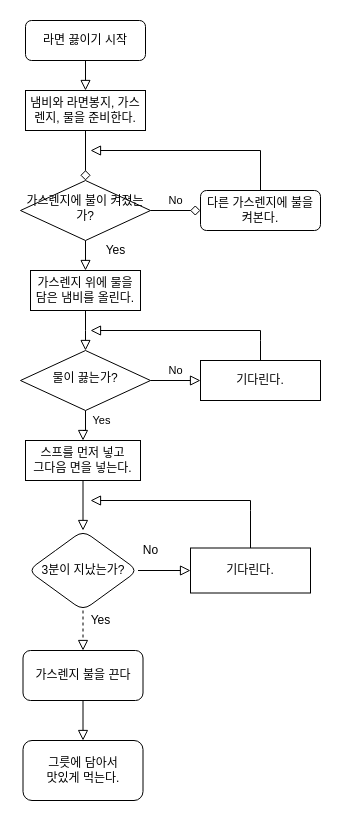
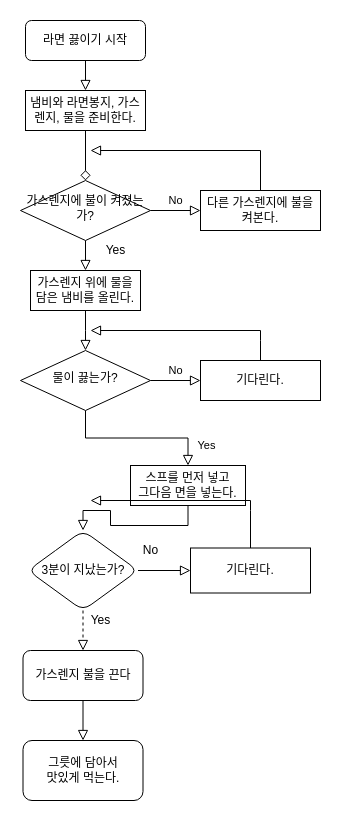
  <mxCell id="0" />
  <mxCell id="1" parent="0" />
  <mxCell id="2" value="" style="rounded=0;html=1;jettySize=auto;orthogonalLoop=1;fontSize=11;endArrow=block;endFill=0;endSize=8;strokeWidth=1;shadow=0;labelBackgroundColor=none;edgeStyle=orthogonalEdgeStyle;" parent="1" edge="1"><mxGeometry relative="1" as="geometry"><mxPoint x="85" y="60" as="sourcePoint" /><mxPoint x="85" y="90" as="targetPoint" /></mxGeometry></mxCell>
  <mxCell id="3" value="라면 끓이기 시작" style="rounded=1;whiteSpace=wrap;html=1;fontSize=12;glass=0;strokeWidth=1;shadow=0;" parent="1" vertex="1"><mxGeometry x="25" y="20" width="120" height="40" as="geometry" /></mxCell>
- <mxCell id="4" value="No" style="edgeStyle=orthogonalEdgeStyle;rounded=0;html=1;jettySize=auto;orthogonalLoop=1;fontSize=11;endArrow=diamond;endFill=0;endSize=8;strokeWidth=1;shadow=0;labelBackgroundColor=none;" parent="1" source="6" target="8" edge="1"><mxGeometry y="10" relative="1" as="geometry"><mxPoint as="offset" /></mxGeometry></mxCell>
+ <mxCell id="4" value="No" style="edgeStyle=orthogonalEdgeStyle;rounded=0;html=1;jettySize=auto;orthogonalLoop=1;fontSize=11;endArrow=block;endFill=0;endSize=8;strokeWidth=1;shadow=0;labelBackgroundColor=none;" parent="1" source="6" target="8" edge="1"><mxGeometry y="10" relative="1" as="geometry"><mxPoint as="offset" /></mxGeometry></mxCell>
  <mxCell id="5" value="" style="edgeStyle=orthogonalEdgeStyle;rounded=0;orthogonalLoop=1;jettySize=auto;html=1;shadow=0;labelBackgroundColor=none;endArrow=block;endFill=0;endSize=8;strokeWidth=1;" parent="1" source="6" target="18" edge="1"><mxGeometry relative="1" as="geometry" /></mxCell>
  <mxCell id="6" value="가스렌지에 불이 켜졌는가?" style="rhombus;whiteSpace=wrap;html=1;shadow=0;fontFamily=Helvetica;fontSize=12;align=center;strokeWidth=1;spacing=6;spacingTop=-4;" parent="1" vertex="1"><mxGeometry x="20" y="180" width="130" height="60" as="geometry" /></mxCell>
  <mxCell id="7" style="edgeStyle=orthogonalEdgeStyle;rounded=0;orthogonalLoop=1;jettySize=auto;html=1;shadow=0;labelBackgroundColor=none;endArrow=block;endFill=0;endSize=8;strokeWidth=1;" parent="1" source="8" edge="1"><mxGeometry relative="1" as="geometry"><mxPoint x="90" y="150" as="targetPoint" /><Array as="points"><mxPoint x="260" y="150" /></Array></mxGeometry></mxCell>
- <mxCell id="8" value="다른 가스렌지에 불을 켜본다." style="whiteSpace=wrap;html=1;fontSize=12;glass=0;strokeWidth=1;shadow=0;rounded=1;" parent="1" vertex="1"><mxGeometry x="200" y="190" width="120" height="40" as="geometry" /></mxCell>
+ <mxCell id="8" value="다른 가스렌지에 불을 켜본다." style="whiteSpace=wrap;html=1;fontSize=12;glass=0;strokeWidth=1;shadow=0;" parent="1" vertex="1"><mxGeometry x="200" y="190" width="120" height="40" as="geometry" /></mxCell>
  <mxCell id="9" value="Yes" style="rounded=0;html=1;jettySize=auto;orthogonalLoop=1;fontSize=11;endArrow=block;endFill=0;endSize=8;strokeWidth=1;shadow=0;labelBackgroundColor=none;edgeStyle=orthogonalEdgeStyle;entryX=0.5;entryY=0;entryDx=0;entryDy=0;" parent="1" source="19" target="22" edge="1"><mxGeometry x="-1" y="63" relative="1" as="geometry"><mxPoint x="-45" y="-60" as="offset" /><mxPoint x="82.5" y="510" as="targetPoint" /></mxGeometry></mxCell>
  <mxCell id="10" value="No" style="edgeStyle=orthogonalEdgeStyle;rounded=0;html=1;jettySize=auto;orthogonalLoop=1;fontSize=11;endArrow=block;endFill=0;endSize=8;strokeWidth=1;shadow=0;labelBackgroundColor=none;" parent="1" source="12" target="14" edge="1"><mxGeometry y="10" relative="1" as="geometry"><mxPoint as="offset" /></mxGeometry></mxCell>
  <mxCell id="11" style="edgeStyle=orthogonalEdgeStyle;rounded=0;orthogonalLoop=1;jettySize=auto;html=1;entryX=0.5;entryY=0;entryDx=0;entryDy=0;shadow=0;labelBackgroundColor=none;endArrow=block;endFill=0;endSize=8;strokeWidth=1;" parent="1" source="12" target="19" edge="1"><mxGeometry relative="1" as="geometry" /></mxCell>
  <mxCell id="12" value="물이 끓는가?" style="rhombus;whiteSpace=wrap;html=1;shadow=0;fontFamily=Helvetica;fontSize=12;align=center;strokeWidth=1;spacing=6;spacingTop=-4;" parent="1" vertex="1"><mxGeometry x="20" y="350" width="130" height="60" as="geometry" /></mxCell>
  <mxCell id="13" style="edgeStyle=orthogonalEdgeStyle;rounded=0;orthogonalLoop=1;jettySize=auto;html=1;shadow=0;labelBackgroundColor=none;endArrow=block;endFill=0;endSize=8;strokeWidth=1;exitX=0.5;exitY=0;exitDx=0;exitDy=0;" parent="1" source="14" edge="1"><mxGeometry relative="1" as="geometry"><mxPoint x="90" y="330" as="targetPoint" /><Array as="points"><mxPoint x="260" y="340" /><mxPoint x="260" y="340" /></Array></mxGeometry></mxCell>
  <mxCell id="14" value="기다린다." style="whiteSpace=wrap;html=1;fontSize=12;glass=0;strokeWidth=1;shadow=0;" parent="1" vertex="1"><mxGeometry x="200" y="360" width="120" height="40" as="geometry" /></mxCell>
  <mxCell id="15" style="edgeStyle=orthogonalEdgeStyle;rounded=0;orthogonalLoop=1;jettySize=auto;html=1;entryX=0.5;entryY=0;entryDx=0;entryDy=0;shadow=0;labelBackgroundColor=none;endArrow=diamond;endFill=0;endSize=8;strokeWidth=1;" parent="1" source="16" target="6" edge="1"><mxGeometry relative="1" as="geometry"><mxPoint x="70" y="170" as="targetPoint" /><Array as="points" /></mxGeometry></mxCell>
  <mxCell id="16" value="냄비와 라면봉지, 가스렌지, 물을 준비한다." style="rounded=0;whiteSpace=wrap;html=1;" parent="1" vertex="1"><mxGeometry x="25" y="90" width="120" height="40" as="geometry" /></mxCell>
  <mxCell id="17" style="edgeStyle=orthogonalEdgeStyle;rounded=0;orthogonalLoop=1;jettySize=auto;html=1;shadow=0;labelBackgroundColor=none;endArrow=block;endFill=0;endSize=8;strokeWidth=1;" parent="1" source="18" edge="1"><mxGeometry relative="1" as="geometry"><mxPoint x="85" y="350" as="targetPoint" /></mxGeometry></mxCell>
  <mxCell id="18" value="가스렌지 위에 물을 담은 냄비를 올린다." style="rounded=0;whiteSpace=wrap;html=1;" parent="1" vertex="1"><mxGeometry x="30" y="270" width="110" height="40" as="geometry" /></mxCell>
- <mxCell id="19" value="스프를 먼저 넣고&lt;br&gt;그다음 면을 넣는다." style="rounded=0;whiteSpace=wrap;html=1;shadow=0;glass=0;strokeWidth=1;" parent="1" vertex="1"><mxGeometry x="25" y="440" width="115" height="40" as="geometry" /></mxCell>
+ <mxCell id="19" value="스프를 먼저 넣고&lt;br&gt;그다음 면을 넣는다." style="rounded=0;whiteSpace=wrap;html=1;shadow=0;glass=0;strokeWidth=1;" parent="1" vertex="1"><mxGeometry x="130" y="465" width="115" height="40" as="geometry" /></mxCell>
  <mxCell id="20" style="edgeStyle=orthogonalEdgeStyle;rounded=0;orthogonalLoop=1;jettySize=auto;html=1;entryX=0;entryY=0.5;entryDx=0;entryDy=0;shadow=0;labelBackgroundColor=none;endArrow=block;endFill=0;endSize=8;strokeWidth=1;" parent="1" source="22" target="24" edge="1"><mxGeometry relative="1" as="geometry" /></mxCell>
  <mxCell id="21" style="edgeStyle=orthogonalEdgeStyle;rounded=0;orthogonalLoop=1;jettySize=auto;html=1;entryX=0.5;entryY=0;entryDx=0;entryDy=0;shadow=0;labelBackgroundColor=none;endArrow=block;endFill=0;endSize=8;strokeWidth=1;dashed=1;" parent="1" source="22" target="27" edge="1"><mxGeometry relative="1" as="geometry" /></mxCell>
  <mxCell id="22" value="3분이 지났는가?" style="rhombus;whiteSpace=wrap;html=1;rounded=1;shadow=0;glass=0;strokeWidth=1;" parent="1" vertex="1"><mxGeometry x="27.5" y="530" width="110" height="80" as="geometry" /></mxCell>
  <mxCell id="23" style="edgeStyle=orthogonalEdgeStyle;rounded=0;orthogonalLoop=1;jettySize=auto;html=1;shadow=0;labelBackgroundColor=none;endArrow=block;endFill=0;endSize=8;strokeWidth=1;" parent="1" source="24" edge="1"><mxGeometry relative="1" as="geometry"><mxPoint x="90" y="500" as="targetPoint" /><Array as="points"><mxPoint x="250" y="510" /><mxPoint x="250" y="510" /></Array></mxGeometry></mxCell>
  <mxCell id="24" value="기다린다." style="rounded=0;whiteSpace=wrap;html=1;shadow=0;glass=0;strokeWidth=1;" parent="1" vertex="1"><mxGeometry x="190" y="547.5" width="120" height="45" as="geometry" /></mxCell>
  <mxCell id="25" value="No" style="text;html=1;align=center;verticalAlign=middle;resizable=0;points=[];autosize=1;" parent="1" vertex="1"><mxGeometry x="135" y="540" width="30" height="20" as="geometry" /></mxCell>
  <mxCell id="26" style="edgeStyle=orthogonalEdgeStyle;rounded=0;orthogonalLoop=1;jettySize=auto;html=1;entryX=0.5;entryY=0;entryDx=0;entryDy=0;shadow=0;labelBackgroundColor=none;endArrow=block;endFill=0;endSize=8;strokeWidth=1;" parent="1" source="27" target="30" edge="1"><mxGeometry relative="1" as="geometry" /></mxCell>
  <mxCell id="27" value="가스렌지 불을 끈다" style="whiteSpace=wrap;html=1;shadow=0;glass=0;strokeWidth=1;rounded=1;" parent="1" vertex="1"><mxGeometry x="22.5" y="650" width="120" height="50" as="geometry" /></mxCell>
  <mxCell id="28" value="Yes" style="text;html=1;align=center;verticalAlign=middle;resizable=0;points=[];autosize=1;" parent="1" vertex="1"><mxGeometry x="85" y="610" width="30" height="20" as="geometry" /></mxCell>
  <mxCell id="29" value="Yes" style="text;html=1;align=center;verticalAlign=middle;resizable=0;points=[];autosize=1;" parent="1" vertex="1"><mxGeometry x="100" y="240" width="30" height="20" as="geometry" /></mxCell>
  <mxCell id="30" value="그릇에 담아서&lt;br&gt;맛있게 먹는다." style="rounded=1;whiteSpace=wrap;html=1;shadow=0;glass=0;strokeWidth=1;" parent="1" vertex="1"><mxGeometry x="22.5" y="740" width="120" height="60" as="geometry" /></mxCell>
